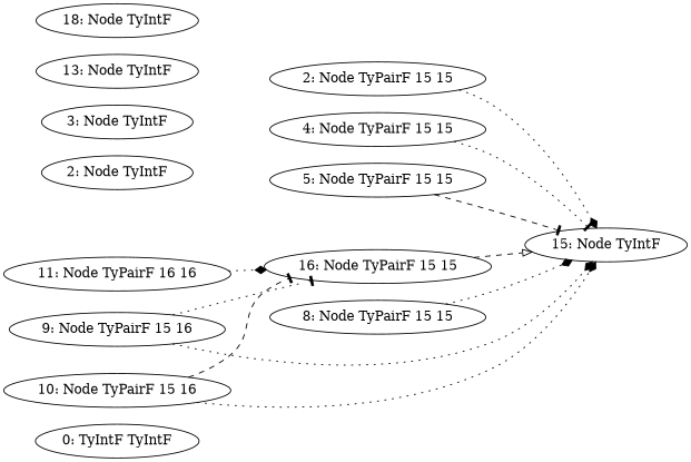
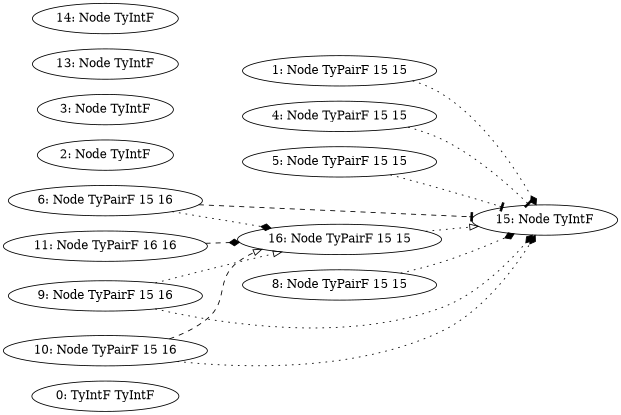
  digraph {
    rankdir=LR
    edge [arrowhead=diamond style=dotted]
    n1 [label="0: TyIntF TyIntF"]
-   n2 [label="2: Node TyPairF 15 15"]
+   n2 [label="1: Node TyPairF 15 15"]
    n3 [label="15: Node TyIntF"]
    n4 [label="2: Node TyIntF"]
    n5 [label="3: Node TyIntF"]
    n6 [label="4: Node TyPairF 15 15"]
    n7 [label="5: Node TyPairF 15 15"]
+   n8 [label="6: Node TyPairF 15 16"]
    n9 [label="16: Node TyPairF 15 15"]
    n10 [label="8: Node TyPairF 15 15"]
    n11 [label="9: Node TyPairF 15 16"]
    n12 [label="10: Node TyPairF 15 16"]
    n13 [label="11: Node TyPairF 16 16"]
    n14 [label="13: Node TyIntF"]
-   n15 [label="18: Node TyIntF"]
+   n15 [label="14: Node TyIntF"]
    n2 -> n3
    n6 -> n3 [arrowhead=tee]
-   n7 -> n3 [arrowhead=tee style=dashed]
-   n9 -> n3 [arrowhead=onormal style=dashed]
+   n7 -> n3 [arrowhead=tee]
+   n8 -> n3 [arrowhead=tee style=dashed]
+   n8 -> n9
+   n9 -> n3 [arrowhead=onormal]
    n10 -> n3
    n11 -> n3
-   n11 -> n9 [arrowhead=tee]
+   n11 -> n9 [arrowhead=onormal]
    n12 -> n3
-   n12 -> n9 [arrowhead=tee style=dashed]
-   n13 -> n9
+   n12 -> n9 [arrowhead=onormal style=dashed]
+   n13 -> n9 [style=dashed]
  }
